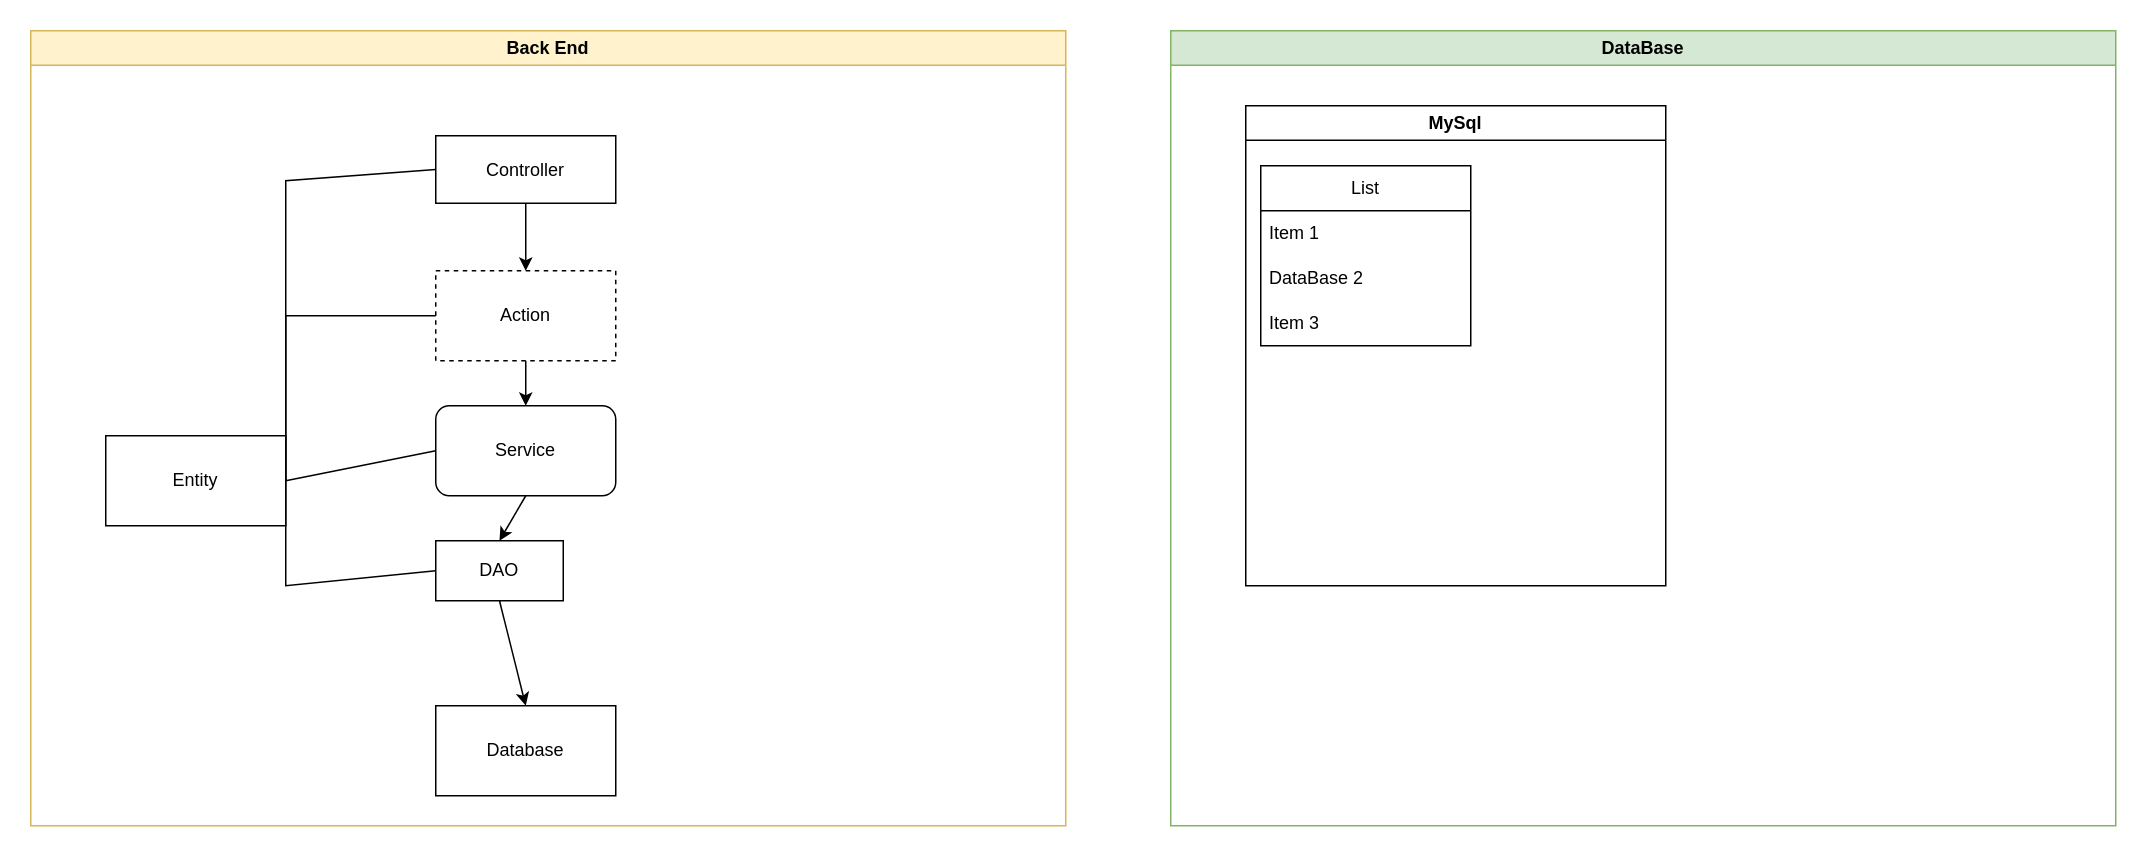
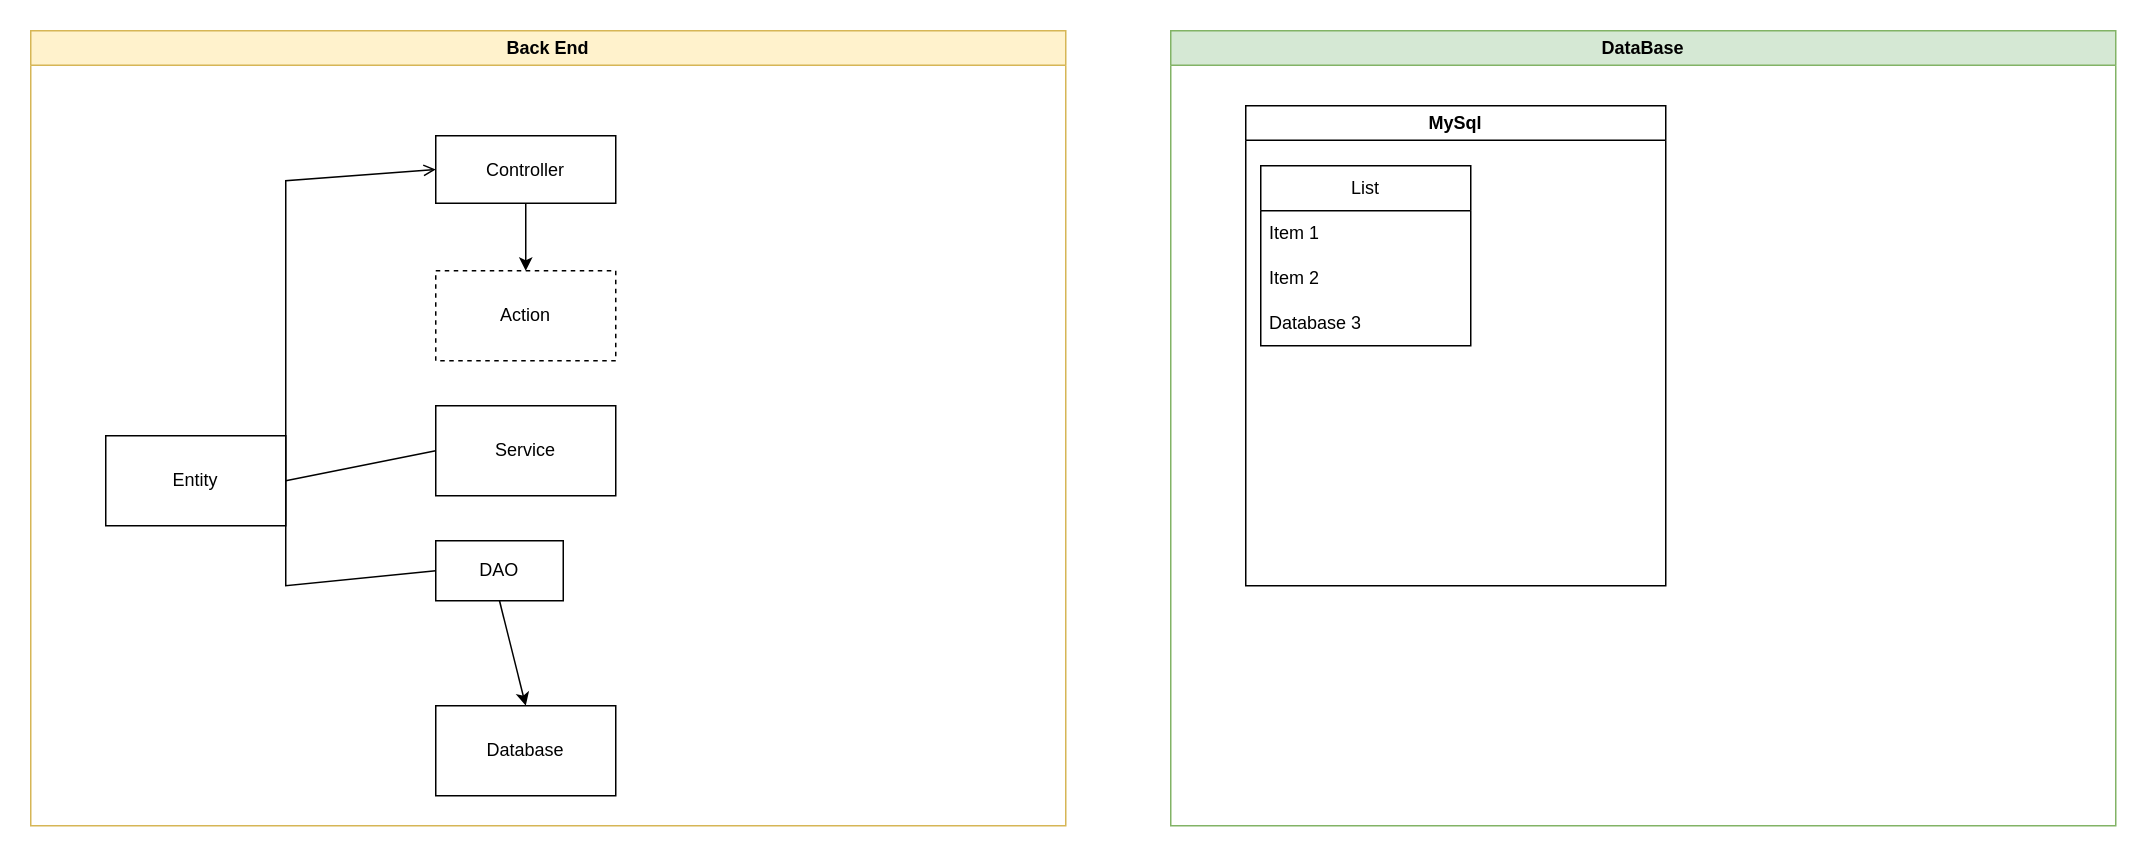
  <mxCell id="0" />
  <mxCell id="1" parent="0" />
  <mxCell id="2" value="Back End" style="swimlane;whiteSpace=wrap;html=1;fillColor=#fff2cc;strokeColor=#d6b656;" vertex="1" parent="1"><mxGeometry x="20" y="20" width="690" height="530" as="geometry" /></mxCell>
  <mxCell id="3" value="Database" style="rounded=0;whiteSpace=wrap;html=1;" vertex="1" parent="2"><mxGeometry x="270" y="450" width="120" height="60" as="geometry" /></mxCell>
  <mxCell id="4" value="DAO" style="rounded=0;whiteSpace=wrap;html=1;" vertex="1" parent="2"><mxGeometry x="270" y="340" width="85" height="40" as="geometry" /></mxCell>
- <mxCell id="5" value="Service" style="whiteSpace=wrap;html=1;rounded=1;" vertex="1" parent="2"><mxGeometry x="270" y="250" width="120" height="60" as="geometry" /></mxCell>
+ <mxCell id="5" value="Service" style="rounded=0;whiteSpace=wrap;html=1;" vertex="1" parent="2"><mxGeometry x="270" y="250" width="120" height="60" as="geometry" /></mxCell>
  <mxCell id="6" value="Controller" style="rounded=0;whiteSpace=wrap;html=1;" vertex="1" parent="2"><mxGeometry x="270" y="70" width="120" height="45" as="geometry" /></mxCell>
  <mxCell id="7" value="Action" style="rounded=0;whiteSpace=wrap;html=1;dashed=1;" vertex="1" parent="2"><mxGeometry x="270" y="160" width="120" height="60" as="geometry" /></mxCell>
  <mxCell id="8" value="Entity" style="rounded=0;whiteSpace=wrap;html=1;" vertex="1" parent="2"><mxGeometry x="50" y="270" width="120" height="60" as="geometry" /></mxCell>
  <mxCell id="9" value="" style="endArrow=classic;html=1;rounded=0;exitX=0.5;exitY=1;exitDx=0;exitDy=0;entryX=0.5;entryY=0;entryDx=0;entryDy=0;" edge="1" parent="2" source="4" target="3"><mxGeometry width="50" height="50" relative="1" as="geometry"><mxPoint x="430" y="470" as="sourcePoint" /><mxPoint x="480" y="420" as="targetPoint" /></mxGeometry></mxCell>
- <mxCell id="10" value="" style="endArrow=classic;html=1;rounded=0;exitX=0.5;exitY=1;exitDx=0;exitDy=0;entryX=0.5;entryY=0;entryDx=0;entryDy=0;" edge="1" parent="2" source="5" target="4"><mxGeometry width="50" height="50" relative="1" as="geometry"><mxPoint x="460" y="420" as="sourcePoint" /><mxPoint x="510" y="370" as="targetPoint" /></mxGeometry></mxCell>
  <mxCell id="11" value="" style="endArrow=classic;html=1;rounded=0;exitX=0.5;exitY=1;exitDx=0;exitDy=0;entryX=0.5;entryY=0;entryDx=0;entryDy=0;" edge="1" parent="2" source="6" target="7"><mxGeometry width="50" height="50" relative="1" as="geometry"><mxPoint x="470" y="350" as="sourcePoint" /><mxPoint x="520" y="300" as="targetPoint" /></mxGeometry></mxCell>
- <mxCell id="12" value="" style="endArrow=classic;html=1;rounded=0;exitX=0.5;exitY=1;exitDx=0;exitDy=0;entryX=0.5;entryY=0;entryDx=0;entryDy=0;" edge="1" parent="2" source="7" target="5"><mxGeometry width="50" height="50" relative="1" as="geometry"><mxPoint x="420" y="250" as="sourcePoint" /><mxPoint x="470" y="200" as="targetPoint" /></mxGeometry></mxCell>
  <mxCell id="13" value="" style="endArrow=none;html=1;rounded=0;exitX=1;exitY=0.5;exitDx=0;exitDy=0;entryX=0;entryY=0.5;entryDx=0;entryDy=0;" edge="1" parent="2" source="8" target="5"><mxGeometry width="50" height="50" relative="1" as="geometry"><mxPoint x="130" y="430" as="sourcePoint" /><mxPoint x="180" y="380" as="targetPoint" /></mxGeometry></mxCell>
  <mxCell id="14" value="" style="endArrow=none;html=1;rounded=0;exitX=1;exitY=0.5;exitDx=0;exitDy=0;entryX=0;entryY=0.5;entryDx=0;entryDy=0;" edge="1" parent="2" source="8" target="4"><mxGeometry width="50" height="50" relative="1" as="geometry"><mxPoint x="150" y="390" as="sourcePoint" /><mxPoint x="200" y="340" as="targetPoint" /><Array as="points"><mxPoint x="170" y="370" /></Array></mxGeometry></mxCell>
- <mxCell id="15" value="" style="endArrow=none;html=1;rounded=0;exitX=1;exitY=0.5;exitDx=0;exitDy=0;entryX=0;entryY=0.5;entryDx=0;entryDy=0;" edge="1" parent="2" source="8" target="7"><mxGeometry width="50" height="50" relative="1" as="geometry"><mxPoint x="140" y="220" as="sourcePoint" /><mxPoint x="190" y="170" as="targetPoint" /><Array as="points"><mxPoint x="170" y="190" /></Array></mxGeometry></mxCell>
- <mxCell id="16" value="" style="endArrow=none;html=1;rounded=0;exitX=1;exitY=0.5;exitDx=0;exitDy=0;entryX=0;entryY=0.5;entryDx=0;entryDy=0;" edge="1" parent="2" source="8" target="6"><mxGeometry width="50" height="50" relative="1" as="geometry"><mxPoint x="130" y="130" as="sourcePoint" /><mxPoint x="180" y="80" as="targetPoint" /><Array as="points"><mxPoint x="170" y="100" /></Array></mxGeometry></mxCell>
+ <mxCell id="16" value="" style="endArrow=open;html=1;rounded=0;exitX=1;exitY=0.5;exitDx=0;exitDy=0;entryX=0;entryY=0.5;entryDx=0;entryDy=0;" edge="1" parent="2" source="8" target="6"><mxGeometry width="50" height="50" relative="1" as="geometry"><mxPoint x="130" y="130" as="sourcePoint" /><mxPoint x="180" y="80" as="targetPoint" /><Array as="points"><mxPoint x="170" y="100" /></Array></mxGeometry></mxCell>
  <mxCell id="17" value="DataBase" style="swimlane;whiteSpace=wrap;html=1;fillColor=#d5e8d4;strokeColor=#82b366;" vertex="1" parent="1"><mxGeometry x="780" y="20" width="630" height="530" as="geometry" /></mxCell>
  <mxCell id="18" value="MySql" style="swimlane;whiteSpace=wrap;html=1;" vertex="1" parent="17"><mxGeometry x="50" y="50" width="280" height="320" as="geometry" /></mxCell>
  <mxCell id="19" value="List" style="swimlane;fontStyle=0;childLayout=stackLayout;horizontal=1;startSize=30;horizontalStack=0;resizeParent=1;resizeParentMax=0;resizeLast=0;collapsible=1;marginBottom=0;whiteSpace=wrap;html=1;" vertex="1" parent="18"><mxGeometry x="10" y="40" width="140" height="120" as="geometry" /></mxCell>
  <mxCell id="20" value="Item 1" style="text;strokeColor=none;fillColor=none;align=left;verticalAlign=middle;spacingLeft=4;spacingRight=4;overflow=hidden;points=[[0,0.5],[1,0.5]];portConstraint=eastwest;rotatable=0;whiteSpace=wrap;html=1;" vertex="1" parent="19"><mxGeometry y="30" width="140" height="30" as="geometry" /></mxCell>
- <mxCell id="21" value="DataBase 2" style="text;strokeColor=none;fillColor=none;align=left;verticalAlign=middle;spacingLeft=4;spacingRight=4;overflow=hidden;points=[[0,0.5],[1,0.5]];portConstraint=eastwest;rotatable=0;whiteSpace=wrap;html=1;" vertex="1" parent="19"><mxGeometry y="60" width="140" height="30" as="geometry" /></mxCell>
- <mxCell id="22" value="Item 3" style="text;strokeColor=none;fillColor=none;align=left;verticalAlign=middle;spacingLeft=4;spacingRight=4;overflow=hidden;points=[[0,0.5],[1,0.5]];portConstraint=eastwest;rotatable=0;whiteSpace=wrap;html=1;" vertex="1" parent="19"><mxGeometry y="90" width="140" height="30" as="geometry" /></mxCell>
+ <mxCell id="21" value="Item 2" style="text;strokeColor=none;fillColor=none;align=left;verticalAlign=middle;spacingLeft=4;spacingRight=4;overflow=hidden;points=[[0,0.5],[1,0.5]];portConstraint=eastwest;rotatable=0;whiteSpace=wrap;html=1;" vertex="1" parent="19"><mxGeometry y="60" width="140" height="30" as="geometry" /></mxCell>
+ <mxCell id="22" value="Database 3" style="text;strokeColor=none;fillColor=none;align=left;verticalAlign=middle;spacingLeft=4;spacingRight=4;overflow=hidden;points=[[0,0.5],[1,0.5]];portConstraint=eastwest;rotatable=0;whiteSpace=wrap;html=1;" vertex="1" parent="19"><mxGeometry y="90" width="140" height="30" as="geometry" /></mxCell>
